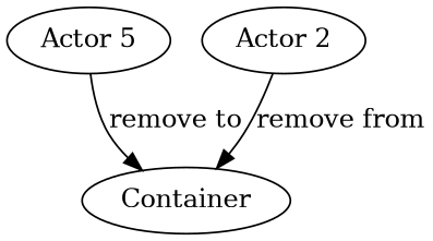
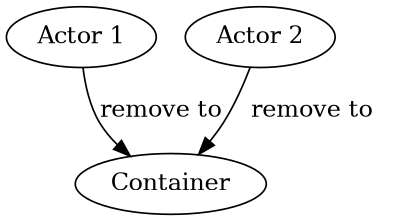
  digraph {
-   "Actor 1" [label="Actor 5"]
+   "Actor 1"
    Container
    "Actor 2"
    "Actor 1" -> Container [label="remove to"]
-   "Actor 2" -> Container [label="remove from"]
+   "Actor 2" -> Container [label="remove to"]
  }
